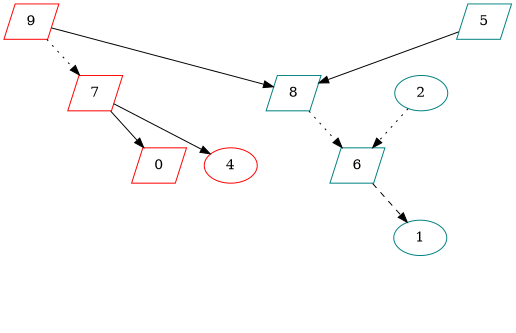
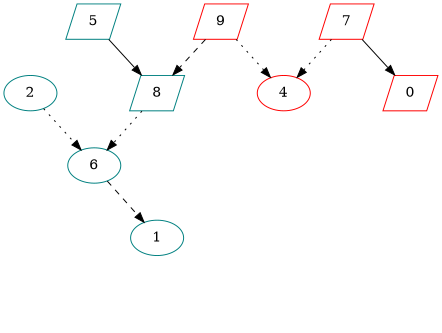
  digraph {
    node [shape=circle]
    edge [style=invis weight=10]
    n1 [color=red label=9 shape=parallelogram]
    n2 [color=teal label=8 shape=parallelogram]
    n3 [label="#" style=invis]
    n4 [color=red label=7 shape=parallelogram]
-   n5 [color=teal label=6 shape=parallelogram]
+   n5 [color=teal label=6 shape=ellipse]
    n6 [label="#" style=invis]
    n7 [color=red label=4 shape=ellipse]
    n8 [label="#" style=invis]
    n9 [color=red label=0 shape=parallelogram]
    n10 [label="#" style=invis]
    n11 [color=teal label=1 shape=ellipse]
    n12 [color=teal label=5 shape=parallelogram]
    n13 [label="#" style=invis]
    n14 [label="#" style=invis]
    n15 [label="#" style=invis]
    n16 [color=teal label=2 shape=ellipse]
    n17 [label="#" style=invis]
    n18 [label="#" style=invis]
-   n1 -> n2 [style=solid weight=""]
+   n1 -> n2 [style=dashed weight=""]
    n1 -> n3
-   n1 -> n4 [style=dotted weight=""]
+   n1 -> n7 [style=dotted weight=""]
    n2 -> n5 [style=dotted weight=""]
    n2 -> n6
-   n4 -> n7 [style=solid weight=""]
+   n4 -> n7 [style=dotted weight=""]
    n4 -> n8
    n4 -> n9 [style=solid weight=""]
    n5 -> n10
    n5 -> n11 [style=dashed weight=""]
    n7 -> n14
    n9 -> n15
    n11 -> n18
    n12 -> n2 [style=solid weight=""]
    n12 -> n13
    n16 -> n5 [style=dotted weight=""]
    n16 -> n17
  }
